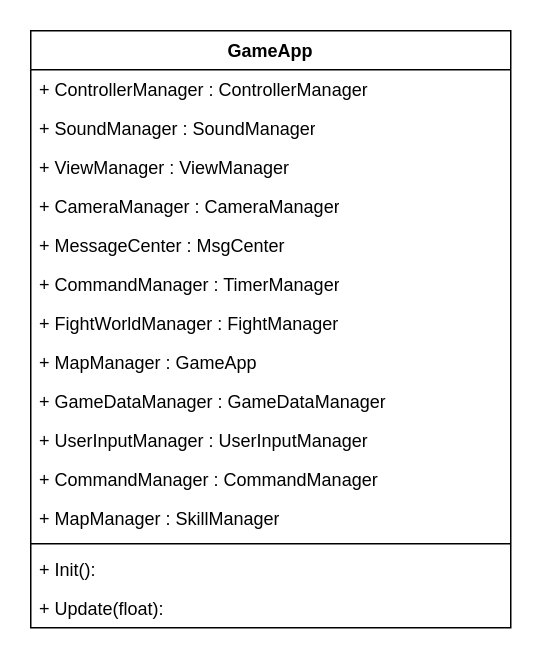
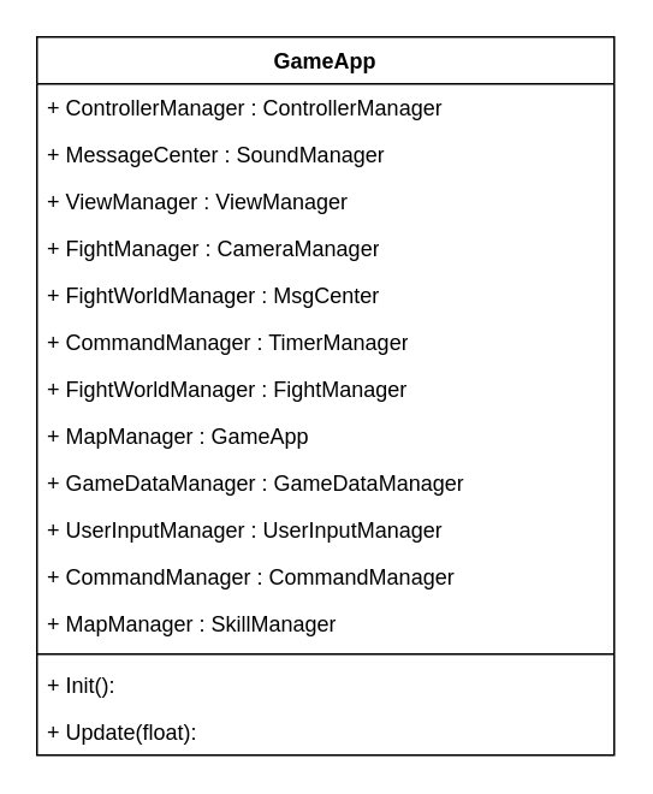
  <mxCell id="0" />
  <mxCell id="1" parent="0" />
  <mxCell id="2" value="GameApp" style="swimlane;fontStyle=1;align=center;verticalAlign=top;childLayout=stackLayout;horizontal=1;startSize=26;horizontalStack=0;resizeParent=1;resizeParentMax=0;resizeLast=0;collapsible=1;marginBottom=0;whiteSpace=wrap;html=1;" vertex="1" parent="1"><mxGeometry x="20" y="20" width="320" height="398" as="geometry" /></mxCell>
  <mxCell id="3" value="+ ControllerManager : ControllerManager" style="text;strokeColor=none;fillColor=none;align=left;verticalAlign=top;spacingLeft=4;spacingRight=4;overflow=hidden;rotatable=0;points=[[0,0.5],[1,0.5]];portConstraint=eastwest;whiteSpace=wrap;html=1;" vertex="1" parent="2"><mxGeometry y="26" width="320" height="26" as="geometry" /></mxCell>
- <mxCell id="4" value="+ SoundManager : SoundManager" style="text;strokeColor=none;fillColor=none;align=left;verticalAlign=top;spacingLeft=4;spacingRight=4;overflow=hidden;rotatable=0;points=[[0,0.5],[1,0.5]];portConstraint=eastwest;whiteSpace=wrap;html=1;" vertex="1" parent="2"><mxGeometry y="52" width="320" height="26" as="geometry" /></mxCell>
+ <mxCell id="4" value="+ MessageCenter : SoundManager" style="text;strokeColor=none;fillColor=none;align=left;verticalAlign=top;spacingLeft=4;spacingRight=4;overflow=hidden;rotatable=0;points=[[0,0.5],[1,0.5]];portConstraint=eastwest;whiteSpace=wrap;html=1;" vertex="1" parent="2"><mxGeometry y="52" width="320" height="26" as="geometry" /></mxCell>
  <mxCell id="5" value="+ ViewManager : ViewManager" style="text;strokeColor=none;fillColor=none;align=left;verticalAlign=top;spacingLeft=4;spacingRight=4;overflow=hidden;rotatable=0;points=[[0,0.5],[1,0.5]];portConstraint=eastwest;whiteSpace=wrap;html=1;" vertex="1" parent="2"><mxGeometry y="78" width="320" height="26" as="geometry" /></mxCell>
- <mxCell id="6" value="+ CameraManager : CameraManager" style="text;strokeColor=none;fillColor=none;align=left;verticalAlign=top;spacingLeft=4;spacingRight=4;overflow=hidden;rotatable=0;points=[[0,0.5],[1,0.5]];portConstraint=eastwest;whiteSpace=wrap;html=1;" vertex="1" parent="2"><mxGeometry y="104" width="320" height="26" as="geometry" /></mxCell>
- <mxCell id="7" value="+ MessageCenter : MsgCenter" style="text;strokeColor=none;fillColor=none;align=left;verticalAlign=top;spacingLeft=4;spacingRight=4;overflow=hidden;rotatable=0;points=[[0,0.5],[1,0.5]];portConstraint=eastwest;whiteSpace=wrap;html=1;" vertex="1" parent="2"><mxGeometry y="130" width="320" height="26" as="geometry" /></mxCell>
+ <mxCell id="6" value="+ FightManager : CameraManager" style="text;strokeColor=none;fillColor=none;align=left;verticalAlign=top;spacingLeft=4;spacingRight=4;overflow=hidden;rotatable=0;points=[[0,0.5],[1,0.5]];portConstraint=eastwest;whiteSpace=wrap;html=1;" vertex="1" parent="2"><mxGeometry y="104" width="320" height="26" as="geometry" /></mxCell>
+ <mxCell id="7" value="+ FightWorldManager : MsgCenter" style="text;strokeColor=none;fillColor=none;align=left;verticalAlign=top;spacingLeft=4;spacingRight=4;overflow=hidden;rotatable=0;points=[[0,0.5],[1,0.5]];portConstraint=eastwest;whiteSpace=wrap;html=1;" vertex="1" parent="2"><mxGeometry y="130" width="320" height="26" as="geometry" /></mxCell>
  <mxCell id="8" value="+ CommandManager : TimerManager" style="text;strokeColor=none;fillColor=none;align=left;verticalAlign=top;spacingLeft=4;spacingRight=4;overflow=hidden;rotatable=0;points=[[0,0.5],[1,0.5]];portConstraint=eastwest;whiteSpace=wrap;html=1;" vertex="1" parent="2"><mxGeometry y="156" width="320" height="26" as="geometry" /></mxCell>
  <mxCell id="9" value="+ FightWorldManager : FightManager" style="text;strokeColor=none;fillColor=none;align=left;verticalAlign=top;spacingLeft=4;spacingRight=4;overflow=hidden;rotatable=0;points=[[0,0.5],[1,0.5]];portConstraint=eastwest;whiteSpace=wrap;html=1;" vertex="1" parent="2"><mxGeometry y="182" width="320" height="26" as="geometry" /></mxCell>
  <mxCell id="10" value="+ MapManager : GameApp" style="text;strokeColor=none;fillColor=none;align=left;verticalAlign=top;spacingLeft=4;spacingRight=4;overflow=hidden;rotatable=0;points=[[0,0.5],[1,0.5]];portConstraint=eastwest;whiteSpace=wrap;html=1;" vertex="1" parent="2"><mxGeometry y="208" width="320" height="26" as="geometry" /></mxCell>
  <mxCell id="11" value="+ GameDataManager : GameDataManager" style="text;strokeColor=none;fillColor=none;align=left;verticalAlign=top;spacingLeft=4;spacingRight=4;overflow=hidden;rotatable=0;points=[[0,0.5],[1,0.5]];portConstraint=eastwest;whiteSpace=wrap;html=1;" vertex="1" parent="2"><mxGeometry y="234" width="320" height="26" as="geometry" /></mxCell>
  <mxCell id="12" value="+ UserInputManager : UserInputManager" style="text;strokeColor=none;fillColor=none;align=left;verticalAlign=top;spacingLeft=4;spacingRight=4;overflow=hidden;rotatable=0;points=[[0,0.5],[1,0.5]];portConstraint=eastwest;whiteSpace=wrap;html=1;" vertex="1" parent="2"><mxGeometry y="260" width="320" height="26" as="geometry" /></mxCell>
  <mxCell id="13" value="+ CommandManager : CommandManager" style="text;strokeColor=none;fillColor=none;align=left;verticalAlign=top;spacingLeft=4;spacingRight=4;overflow=hidden;rotatable=0;points=[[0,0.5],[1,0.5]];portConstraint=eastwest;whiteSpace=wrap;html=1;" vertex="1" parent="2"><mxGeometry y="286" width="320" height="26" as="geometry" /></mxCell>
  <mxCell id="14" value="+ MapManager : SkillManager" style="text;strokeColor=none;fillColor=none;align=left;verticalAlign=top;spacingLeft=4;spacingRight=4;overflow=hidden;rotatable=0;points=[[0,0.5],[1,0.5]];portConstraint=eastwest;whiteSpace=wrap;html=1;" vertex="1" parent="2"><mxGeometry y="312" width="320" height="26" as="geometry" /></mxCell>
  <mxCell id="15" value="" style="line;strokeWidth=1;fillColor=none;align=left;verticalAlign=middle;spacingTop=-1;spacingLeft=3;spacingRight=3;rotatable=0;labelPosition=right;points=[];portConstraint=eastwest;strokeColor=inherit;" vertex="1" parent="2"><mxGeometry y="338" width="320" height="8" as="geometry" /></mxCell>
  <mxCell id="16" value="+ Init():&amp;nbsp;" style="text;strokeColor=none;fillColor=none;align=left;verticalAlign=top;spacingLeft=4;spacingRight=4;overflow=hidden;rotatable=0;points=[[0,0.5],[1,0.5]];portConstraint=eastwest;whiteSpace=wrap;html=1;" vertex="1" parent="2"><mxGeometry y="346" width="320" height="26" as="geometry" /></mxCell>
  <mxCell id="17" value="+ Update(float):&amp;nbsp;" style="text;strokeColor=none;fillColor=none;align=left;verticalAlign=top;spacingLeft=4;spacingRight=4;overflow=hidden;rotatable=0;points=[[0,0.5],[1,0.5]];portConstraint=eastwest;whiteSpace=wrap;html=1;" vertex="1" parent="2"><mxGeometry y="372" width="320" height="26" as="geometry" /></mxCell>
